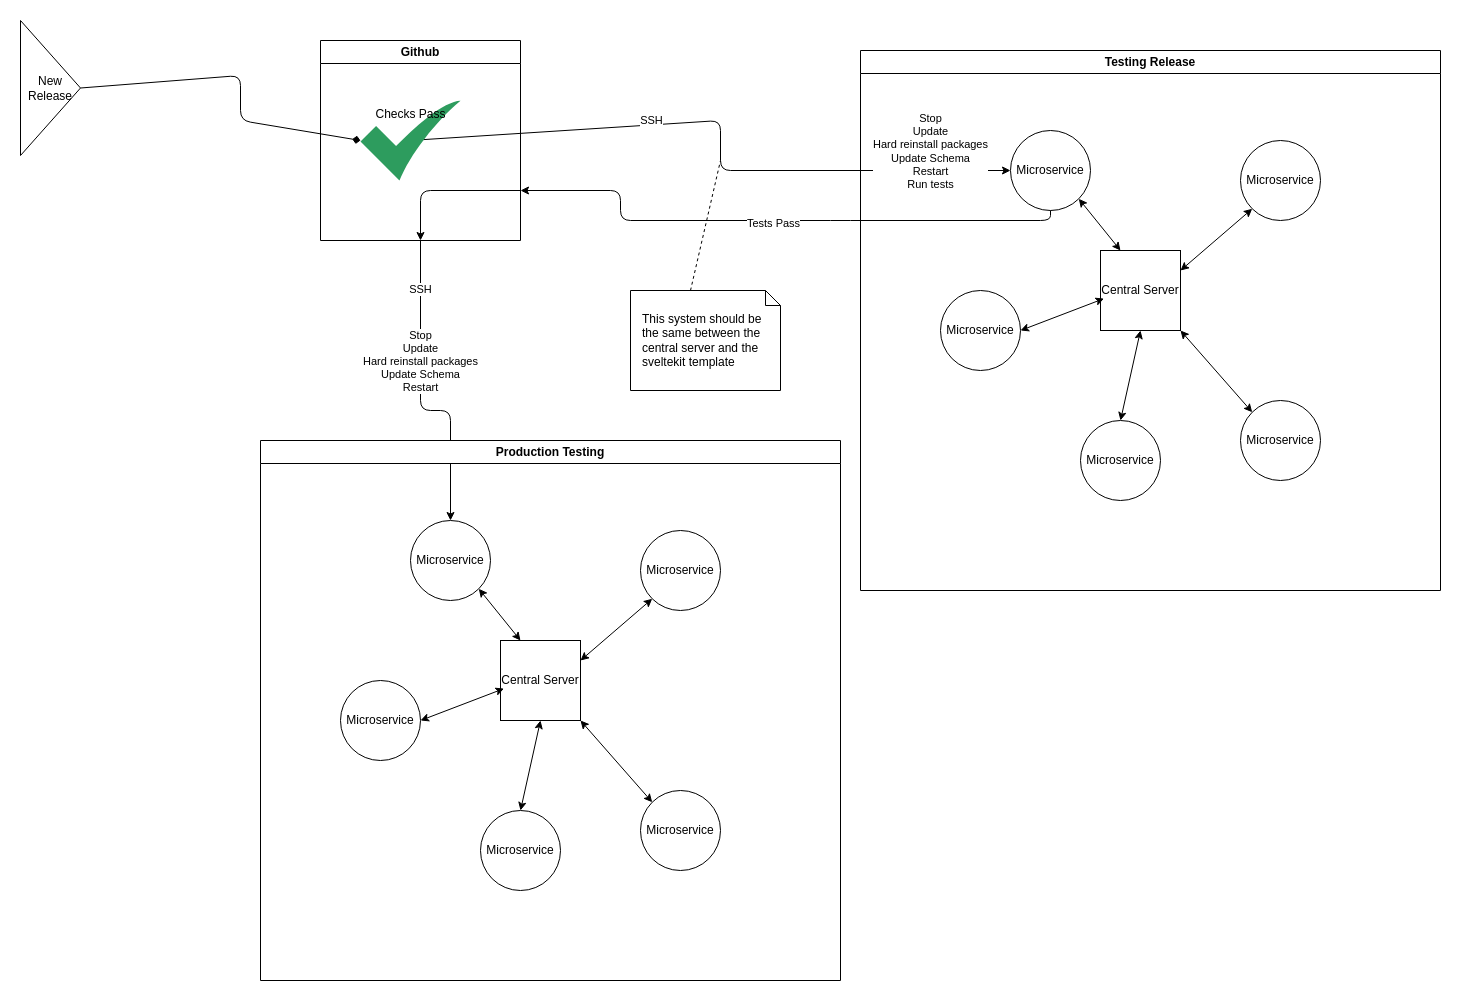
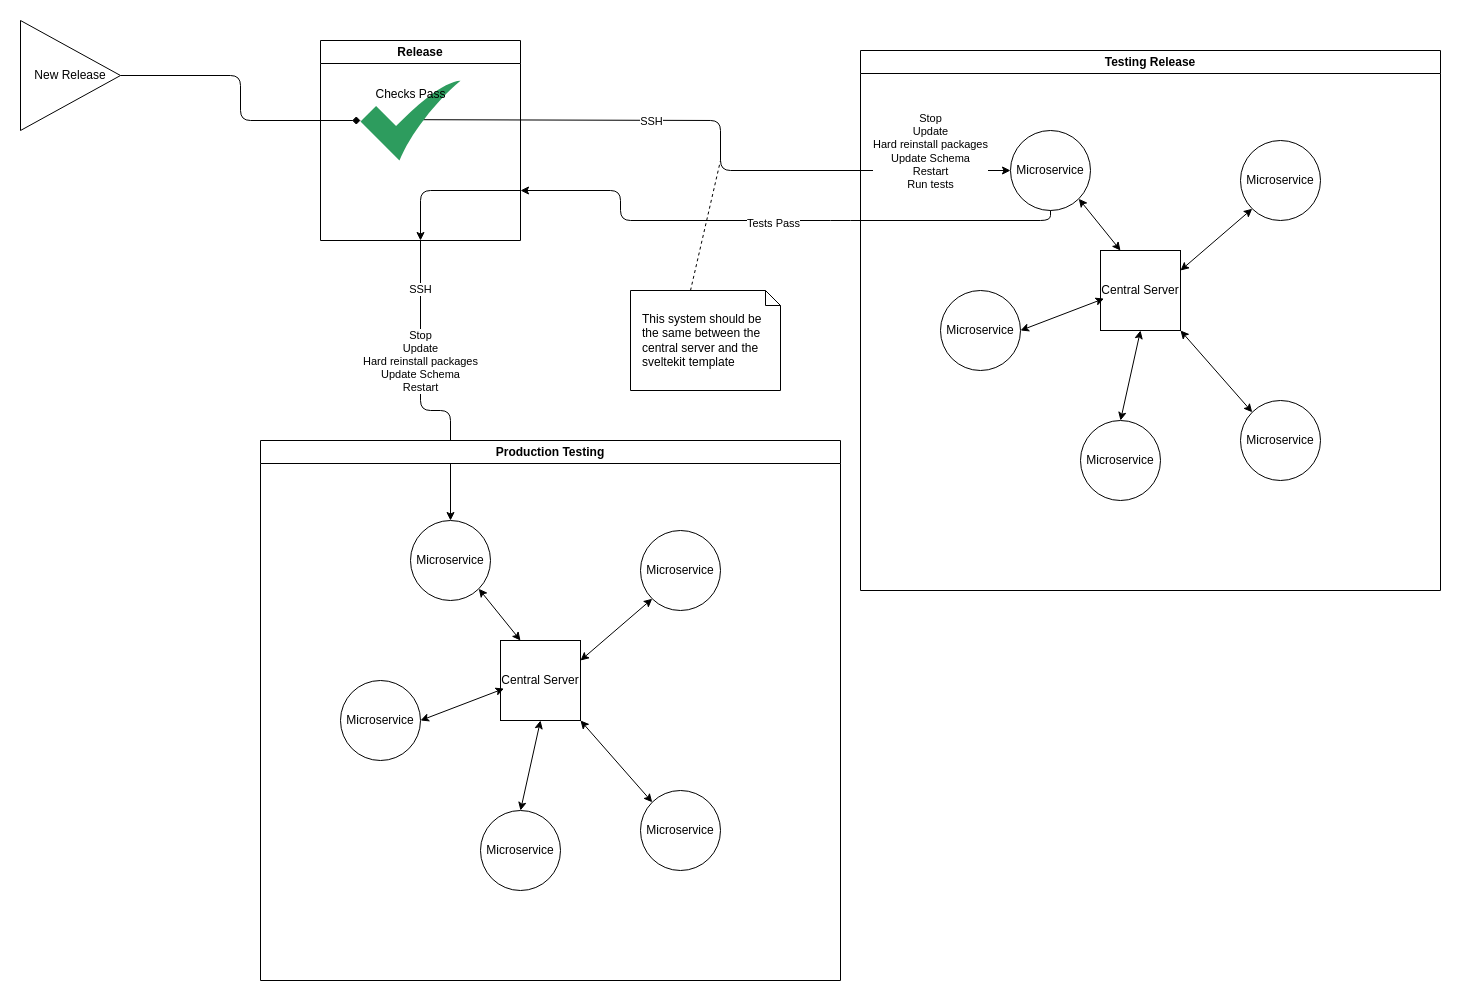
  <mxCell id="0" />
  <mxCell id="1" parent="0" />
  <mxCell id="2" style="edgeStyle=none;html=1;exitX=0.616;exitY=0.49;exitDx=0;exitDy=0;entryX=0;entryY=0.5;entryDx=0;entryDy=0;exitPerimeter=0;" parent="1" source="9" target="13" edge="1"><mxGeometry relative="1" as="geometry"><Array as="points"><mxPoint x="720" y="120" /><mxPoint x="720" y="170" /></Array></mxGeometry></mxCell>
  <mxCell id="3" value="SSH" style="edgeLabel;html=1;align=center;verticalAlign=middle;resizable=0;points=[];" parent="2" vertex="1" connectable="0"><mxGeometry x="0.067" y="-3" relative="1" as="geometry"><mxPoint x="-67" y="-42" as="offset" /></mxGeometry></mxCell>
  <mxCell id="4" value="Stop&lt;br&gt;Update&lt;br&gt;Hard reinstall packages&lt;br&gt;Update Schema&lt;br&gt;Restart&lt;br&gt;Run tests" style="edgeLabel;html=1;align=center;verticalAlign=middle;resizable=0;points=[];" parent="2" vertex="1" connectable="0"><mxGeometry x="0.82" y="1" relative="1" as="geometry"><mxPoint x="-23" y="-19" as="offset" /></mxGeometry></mxCell>
  <mxCell id="5" style="edgeStyle=none;html=1;exitX=0.5;exitY=1;exitDx=0;exitDy=0;entryX=0.5;entryY=0;entryDx=0;entryDy=0;" parent="1" source="8" target="29" edge="1"><mxGeometry relative="1" as="geometry"><Array as="points"><mxPoint x="420" y="410" /><mxPoint x="450" y="410" /></Array></mxGeometry></mxCell>
  <mxCell id="6" value="Stop&lt;br&gt;Update&lt;br&gt;Hard reinstall packages&lt;br&gt;Update Schema&lt;br&gt;Restart" style="edgeLabel;html=1;align=center;verticalAlign=middle;resizable=0;points=[];" parent="5" vertex="1" connectable="0"><mxGeometry x="-0.275" y="-5" relative="1" as="geometry"><mxPoint x="4" y="8" as="offset" /></mxGeometry></mxCell>
  <mxCell id="7" value="SSH" style="edgeLabel;html=1;align=center;verticalAlign=middle;resizable=0;points=[];" parent="5" vertex="1" connectable="0"><mxGeometry x="-0.692" y="-1" relative="1" as="geometry"><mxPoint as="offset" /></mxGeometry></mxCell>
- <mxCell id="8" value="Github" style="swimlane;whiteSpace=wrap;html=1;" parent="1" vertex="1"><mxGeometry x="320" y="40" width="200" height="200" as="geometry" /></mxCell>
- <mxCell id="9" value="Checks Pass" style="sketch=0;html=1;aspect=fixed;strokeColor=none;shadow=0;align=center;verticalAlign=top;fillColor=#2D9C5E;shape=mxgraph.gcp2.check" parent="8" vertex="1"><mxGeometry x="40" y="60" width="100" height="80" as="geometry" /></mxCell>
+ <mxCell id="8" value="Release" style="swimlane;whiteSpace=wrap;html=1;" parent="1" vertex="1"><mxGeometry x="320" y="40" width="200" height="200" as="geometry" /></mxCell>
+ <mxCell id="9" value="Checks Pass" style="sketch=0;html=1;aspect=fixed;strokeColor=none;shadow=0;align=center;verticalAlign=top;fillColor=#2D9C5E;shape=mxgraph.gcp2.check" parent="8" vertex="1"><mxGeometry x="40" y="40" width="100" height="80" as="geometry" /></mxCell>
  <mxCell id="10" value="Testing Release" style="swimlane;whiteSpace=wrap;html=1;" parent="1" vertex="1"><mxGeometry x="860" y="50" width="580" height="540" as="geometry" /></mxCell>
  <mxCell id="11" value="Central Server" style="whiteSpace=wrap;html=1;aspect=fixed;" parent="10" vertex="1"><mxGeometry x="240" y="200" width="80" height="80" as="geometry" /></mxCell>
  <mxCell id="12" style="edgeStyle=none;html=1;exitX=1;exitY=1;exitDx=0;exitDy=0;entryX=0.25;entryY=0;entryDx=0;entryDy=0;endArrow=classic;startArrow=classic;" parent="10" source="13" target="11" edge="1"><mxGeometry relative="1" as="geometry" /></mxCell>
  <mxCell id="13" value="Microservice" style="ellipse;whiteSpace=wrap;html=1;aspect=fixed;" parent="10" vertex="1"><mxGeometry x="150" y="80" width="80" height="80" as="geometry" /></mxCell>
  <mxCell id="14" style="edgeStyle=none;html=1;exitX=0;exitY=1;exitDx=0;exitDy=0;entryX=1;entryY=0.25;entryDx=0;entryDy=0;endArrow=classic;startArrow=classic;" parent="10" source="15" target="11" edge="1"><mxGeometry relative="1" as="geometry" /></mxCell>
  <mxCell id="15" value="Microservice" style="ellipse;whiteSpace=wrap;html=1;aspect=fixed;" parent="10" vertex="1"><mxGeometry x="380" y="90" width="80" height="80" as="geometry" /></mxCell>
  <mxCell id="16" style="edgeStyle=none;html=1;exitX=1;exitY=0.5;exitDx=0;exitDy=0;entryX=0.044;entryY=0.601;entryDx=0;entryDy=0;entryPerimeter=0;endArrow=classic;startArrow=classic;" parent="10" source="17" target="11" edge="1"><mxGeometry relative="1" as="geometry" /></mxCell>
  <mxCell id="17" value="Microservice" style="ellipse;whiteSpace=wrap;html=1;aspect=fixed;" parent="10" vertex="1"><mxGeometry x="80" y="240" width="80" height="80" as="geometry" /></mxCell>
  <mxCell id="18" style="edgeStyle=none;html=1;exitX=0.5;exitY=0;exitDx=0;exitDy=0;entryX=0.5;entryY=1;entryDx=0;entryDy=0;endArrow=classic;startArrow=classic;" parent="10" source="19" target="11" edge="1"><mxGeometry relative="1" as="geometry" /></mxCell>
  <mxCell id="19" value="Microservice" style="ellipse;whiteSpace=wrap;html=1;aspect=fixed;" parent="10" vertex="1"><mxGeometry x="220" y="370" width="80" height="80" as="geometry" /></mxCell>
  <mxCell id="20" style="edgeStyle=none;html=1;exitX=0;exitY=0;exitDx=0;exitDy=0;entryX=1;entryY=1;entryDx=0;entryDy=0;endArrow=classic;startArrow=classic;" parent="10" source="21" target="11" edge="1"><mxGeometry relative="1" as="geometry" /></mxCell>
  <mxCell id="21" value="Microservice" style="ellipse;whiteSpace=wrap;html=1;aspect=fixed;" parent="10" vertex="1"><mxGeometry x="380" y="350" width="80" height="80" as="geometry" /></mxCell>
  <mxCell id="22" style="edgeStyle=none;html=1;exitX=1;exitY=0.5;exitDx=0;exitDy=0;entryX=0;entryY=0.5;entryDx=0;entryDy=0;entryPerimeter=0;endArrow=diamond;" parent="1" source="23" target="9" edge="1"><mxGeometry relative="1" as="geometry"><Array as="points"><mxPoint x="240" y="75" /><mxPoint x="240" y="120" /></Array></mxGeometry></mxCell>
- <mxCell id="23" value="New Release" style="triangle;whiteSpace=wrap;html=1;" parent="1" vertex="1"><mxGeometry x="20" y="20" width="60" height="135" as="geometry" /></mxCell>
+ <mxCell id="23" value="New Release" style="triangle;whiteSpace=wrap;html=1;" parent="1" vertex="1"><mxGeometry x="20" y="20" width="100" height="110" as="geometry" /></mxCell>
  <mxCell id="24" style="edgeStyle=none;html=1;exitX=0.5;exitY=1;exitDx=0;exitDy=0;entryX=1;entryY=0.75;entryDx=0;entryDy=0;" parent="1" source="13" target="8" edge="1"><mxGeometry relative="1" as="geometry"><Array as="points"><mxPoint x="1050" y="220" /><mxPoint x="840" y="220" /><mxPoint x="620" y="220" /><mxPoint x="620" y="190" /></Array></mxGeometry></mxCell>
  <mxCell id="25" value="Tests Pass" style="edgeLabel;html=1;align=center;verticalAlign=middle;resizable=0;points=[];" parent="24" vertex="1" connectable="0"><mxGeometry x="0.07" y="2" relative="1" as="geometry"><mxPoint x="17" as="offset" /></mxGeometry></mxCell>
  <mxCell id="26" value="Production Testing" style="swimlane;whiteSpace=wrap;html=1;" parent="1" vertex="1"><mxGeometry x="260" y="440" width="580" height="540" as="geometry" /></mxCell>
  <mxCell id="27" value="Central Server" style="whiteSpace=wrap;html=1;aspect=fixed;" parent="26" vertex="1"><mxGeometry x="240" y="200" width="80" height="80" as="geometry" /></mxCell>
  <mxCell id="28" style="edgeStyle=none;html=1;exitX=1;exitY=1;exitDx=0;exitDy=0;entryX=0.25;entryY=0;entryDx=0;entryDy=0;endArrow=classic;startArrow=classic;" parent="26" source="29" target="27" edge="1"><mxGeometry relative="1" as="geometry" /></mxCell>
  <mxCell id="29" value="Microservice" style="ellipse;whiteSpace=wrap;html=1;aspect=fixed;" parent="26" vertex="1"><mxGeometry x="150" y="80" width="80" height="80" as="geometry" /></mxCell>
  <mxCell id="30" style="edgeStyle=none;html=1;exitX=0;exitY=1;exitDx=0;exitDy=0;entryX=1;entryY=0.25;entryDx=0;entryDy=0;endArrow=classic;startArrow=classic;" parent="26" source="31" target="27" edge="1"><mxGeometry relative="1" as="geometry" /></mxCell>
  <mxCell id="31" value="Microservice" style="ellipse;whiteSpace=wrap;html=1;aspect=fixed;" parent="26" vertex="1"><mxGeometry x="380" y="90" width="80" height="80" as="geometry" /></mxCell>
  <mxCell id="32" style="edgeStyle=none;html=1;exitX=1;exitY=0.5;exitDx=0;exitDy=0;entryX=0.044;entryY=0.601;entryDx=0;entryDy=0;entryPerimeter=0;endArrow=classic;startArrow=classic;" parent="26" source="33" target="27" edge="1"><mxGeometry relative="1" as="geometry" /></mxCell>
  <mxCell id="33" value="Microservice" style="ellipse;whiteSpace=wrap;html=1;aspect=fixed;" parent="26" vertex="1"><mxGeometry x="80" y="240" width="80" height="80" as="geometry" /></mxCell>
  <mxCell id="34" style="edgeStyle=none;html=1;exitX=0.5;exitY=0;exitDx=0;exitDy=0;entryX=0.5;entryY=1;entryDx=0;entryDy=0;endArrow=classic;startArrow=classic;" parent="26" source="35" target="27" edge="1"><mxGeometry relative="1" as="geometry" /></mxCell>
  <mxCell id="35" value="Microservice" style="ellipse;whiteSpace=wrap;html=1;aspect=fixed;" parent="26" vertex="1"><mxGeometry x="220" y="370" width="80" height="80" as="geometry" /></mxCell>
  <mxCell id="36" style="edgeStyle=none;html=1;exitX=0;exitY=0;exitDx=0;exitDy=0;entryX=1;entryY=1;entryDx=0;entryDy=0;endArrow=classic;startArrow=classic;" parent="26" source="37" target="27" edge="1"><mxGeometry relative="1" as="geometry" /></mxCell>
  <mxCell id="37" value="Microservice" style="ellipse;whiteSpace=wrap;html=1;aspect=fixed;" parent="26" vertex="1"><mxGeometry x="380" y="350" width="80" height="80" as="geometry" /></mxCell>
  <mxCell id="38" style="edgeStyle=none;html=1;exitX=1;exitY=0.75;exitDx=0;exitDy=0;entryX=0.5;entryY=1;entryDx=0;entryDy=0;" parent="1" source="8" target="8" edge="1"><mxGeometry relative="1" as="geometry"><Array as="points"><mxPoint x="420" y="190" /></Array></mxGeometry></mxCell>
  <mxCell id="39" value="This system should be the same between the central server and the sveltekit template" style="shape=note;size=15;align=left;spacingLeft=10;html=1;whiteSpace=wrap;" vertex="1" parent="1"><mxGeometry x="630" y="290" width="150" height="100" as="geometry" /></mxCell>
  <mxCell id="40" value="" style="edgeStyle=none;endArrow=none;exitX=0.4;exitY=0;dashed=1;html=1;" edge="1" source="39" parent="1"><mxGeometry x="1" relative="1" as="geometry"><mxPoint x="720" y="160" as="targetPoint" /></mxGeometry></mxCell>
